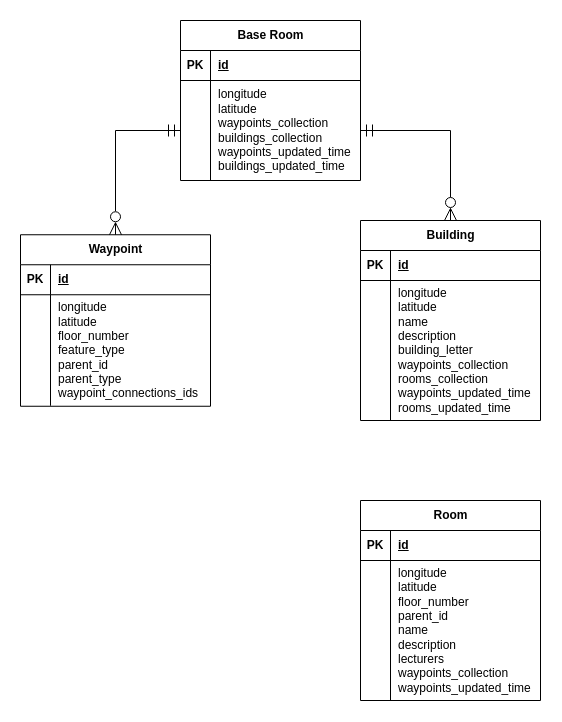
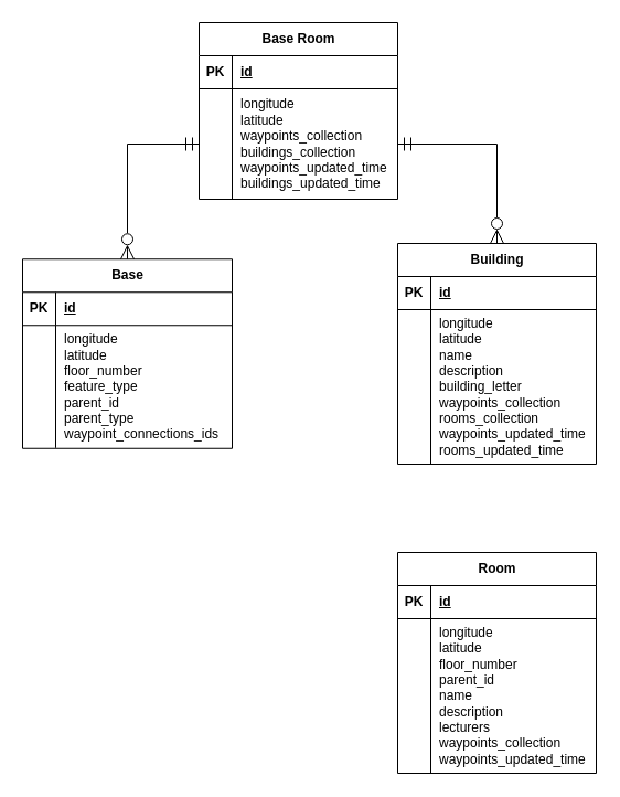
  <mxCell id="0" />
  <mxCell id="1" parent="0" />
  <mxCell id="2" value="Base Room" style="shape=table;startSize=30;container=1;collapsible=1;childLayout=tableLayout;fixedRows=1;rowLines=0;fontStyle=1;align=center;resizeLast=1;html=1;" parent="1" vertex="1"><mxGeometry x="180" y="20" width="180" height="160" as="geometry" /></mxCell>
  <mxCell id="3" value="" style="shape=tableRow;horizontal=0;startSize=0;swimlaneHead=0;swimlaneBody=0;fillColor=none;collapsible=0;dropTarget=0;points=[[0,0.5],[1,0.5]];portConstraint=eastwest;top=0;left=0;right=0;bottom=1;" parent="2" vertex="1"><mxGeometry y="30" width="180" height="30" as="geometry" /></mxCell>
  <mxCell id="4" value="PK" style="shape=partialRectangle;connectable=0;fillColor=none;top=0;left=0;bottom=0;right=0;fontStyle=1;overflow=hidden;whiteSpace=wrap;html=1;" parent="3" vertex="1"><mxGeometry width="30" height="30" as="geometry"><mxRectangle width="30" height="30" as="alternateBounds" /></mxGeometry></mxCell>
  <mxCell id="5" value="id" style="shape=partialRectangle;connectable=0;fillColor=none;top=0;left=0;bottom=0;right=0;align=left;spacingLeft=6;fontStyle=5;overflow=hidden;whiteSpace=wrap;html=1;" parent="3" vertex="1"><mxGeometry x="30" width="150" height="30" as="geometry"><mxRectangle width="150" height="30" as="alternateBounds" /></mxGeometry></mxCell>
  <mxCell id="6" value="" style="shape=tableRow;horizontal=0;startSize=0;swimlaneHead=0;swimlaneBody=0;fillColor=none;collapsible=0;dropTarget=0;points=[[0,0.5],[1,0.5]];portConstraint=eastwest;top=0;left=0;right=0;bottom=0;" parent="2" vertex="1"><mxGeometry y="60" width="180" height="100" as="geometry" /></mxCell>
  <mxCell id="7" value="" style="shape=partialRectangle;connectable=0;fillColor=none;top=0;left=0;bottom=0;right=0;editable=1;overflow=hidden;whiteSpace=wrap;html=1;" parent="6" vertex="1"><mxGeometry width="30" height="100" as="geometry"><mxRectangle width="30" height="100" as="alternateBounds" /></mxGeometry></mxCell>
  <mxCell id="8" value="longitude&lt;div&gt;latitude&lt;br&gt;&lt;/div&gt;&lt;div&gt;waypoints_collection&lt;/div&gt;&lt;div&gt;buildings_collection&lt;/div&gt;&lt;div&gt;waypoints_updated_time&lt;/div&gt;&lt;div&gt;buildings_updated_time&lt;/div&gt;" style="shape=partialRectangle;connectable=0;fillColor=none;top=0;left=0;bottom=0;right=0;align=left;spacingLeft=6;overflow=hidden;whiteSpace=wrap;html=1;" parent="6" vertex="1"><mxGeometry x="30" width="150" height="100" as="geometry"><mxRectangle width="150" height="100" as="alternateBounds" /></mxGeometry></mxCell>
- <mxCell id="9" value="Waypoint" style="shape=table;startSize=30;container=1;collapsible=1;childLayout=tableLayout;fixedRows=1;rowLines=0;fontStyle=1;align=center;resizeLast=1;html=1;" parent="1" vertex="1"><mxGeometry x="20" y="234.25" width="190" height="171.5" as="geometry" /></mxCell>
+ <mxCell id="9" value="Base" style="shape=table;startSize=30;container=1;collapsible=1;childLayout=tableLayout;fixedRows=1;rowLines=0;fontStyle=1;align=center;resizeLast=1;html=1;" parent="1" vertex="1"><mxGeometry x="20" y="234.25" width="190" height="171.5" as="geometry" /></mxCell>
  <mxCell id="10" value="" style="shape=tableRow;horizontal=0;startSize=0;swimlaneHead=0;swimlaneBody=0;fillColor=none;collapsible=0;dropTarget=0;points=[[0,0.5],[1,0.5]];portConstraint=eastwest;top=0;left=0;right=0;bottom=1;" parent="9" vertex="1"><mxGeometry y="30" width="190" height="30" as="geometry" /></mxCell>
  <mxCell id="11" value="PK" style="shape=partialRectangle;connectable=0;fillColor=none;top=0;left=0;bottom=0;right=0;fontStyle=1;overflow=hidden;whiteSpace=wrap;html=1;" parent="10" vertex="1"><mxGeometry width="30" height="30" as="geometry"><mxRectangle width="30" height="30" as="alternateBounds" /></mxGeometry></mxCell>
  <mxCell id="12" value="id" style="shape=partialRectangle;connectable=0;fillColor=none;top=0;left=0;bottom=0;right=0;align=left;spacingLeft=6;fontStyle=5;overflow=hidden;whiteSpace=wrap;html=1;" parent="10" vertex="1"><mxGeometry x="30" width="160" height="30" as="geometry"><mxRectangle width="160" height="30" as="alternateBounds" /></mxGeometry></mxCell>
  <mxCell id="13" value="" style="shape=tableRow;horizontal=0;startSize=0;swimlaneHead=0;swimlaneBody=0;fillColor=none;collapsible=0;dropTarget=0;points=[[0,0.5],[1,0.5]];portConstraint=eastwest;top=0;left=0;right=0;bottom=0;" parent="9" vertex="1"><mxGeometry y="60" width="190" height="111" as="geometry" /></mxCell>
  <mxCell id="14" value="" style="shape=partialRectangle;connectable=0;fillColor=none;top=0;left=0;bottom=0;right=0;editable=1;overflow=hidden;whiteSpace=wrap;html=1;" parent="13" vertex="1"><mxGeometry width="30" height="111" as="geometry"><mxRectangle width="30" height="111" as="alternateBounds" /></mxGeometry></mxCell>
  <mxCell id="15" value="&lt;div&gt;longitude&lt;/div&gt;&lt;div&gt;latitude&lt;br&gt;&lt;/div&gt;&lt;div&gt;floor_number&lt;/div&gt;&lt;div&gt;feature_type&lt;/div&gt;&lt;div&gt;parent_id&lt;/div&gt;&lt;div&gt;parent_type&lt;/div&gt;&lt;div&gt;waypoint_connections_ids&lt;/div&gt;" style="shape=partialRectangle;connectable=0;fillColor=none;top=0;left=0;bottom=0;right=0;align=left;spacingLeft=6;overflow=hidden;whiteSpace=wrap;html=1;" parent="13" vertex="1"><mxGeometry x="30" width="160" height="111" as="geometry"><mxRectangle width="160" height="111" as="alternateBounds" /></mxGeometry></mxCell>
  <mxCell id="16" value="Room" style="shape=table;startSize=30;container=1;collapsible=1;childLayout=tableLayout;fixedRows=1;rowLines=0;fontStyle=1;align=center;resizeLast=1;html=1;" parent="1" vertex="1"><mxGeometry x="360" y="500" width="180" height="200" as="geometry" /></mxCell>
  <mxCell id="17" value="" style="shape=tableRow;horizontal=0;startSize=0;swimlaneHead=0;swimlaneBody=0;fillColor=none;collapsible=0;dropTarget=0;points=[[0,0.5],[1,0.5]];portConstraint=eastwest;top=0;left=0;right=0;bottom=1;" parent="16" vertex="1"><mxGeometry y="30" width="180" height="30" as="geometry" /></mxCell>
  <mxCell id="18" value="PK" style="shape=partialRectangle;connectable=0;fillColor=none;top=0;left=0;bottom=0;right=0;fontStyle=1;overflow=hidden;whiteSpace=wrap;html=1;" parent="17" vertex="1"><mxGeometry width="30" height="30" as="geometry"><mxRectangle width="30" height="30" as="alternateBounds" /></mxGeometry></mxCell>
  <mxCell id="19" value="id" style="shape=partialRectangle;connectable=0;fillColor=none;top=0;left=0;bottom=0;right=0;align=left;spacingLeft=6;fontStyle=5;overflow=hidden;whiteSpace=wrap;html=1;" parent="17" vertex="1"><mxGeometry x="30" width="150" height="30" as="geometry"><mxRectangle width="150" height="30" as="alternateBounds" /></mxGeometry></mxCell>
  <mxCell id="20" value="" style="shape=tableRow;horizontal=0;startSize=0;swimlaneHead=0;swimlaneBody=0;fillColor=none;collapsible=0;dropTarget=0;points=[[0,0.5],[1,0.5]];portConstraint=eastwest;top=0;left=0;right=0;bottom=0;" parent="16" vertex="1"><mxGeometry y="60" width="180" height="140" as="geometry" /></mxCell>
  <mxCell id="21" value="" style="shape=partialRectangle;connectable=0;fillColor=none;top=0;left=0;bottom=0;right=0;editable=1;overflow=hidden;whiteSpace=wrap;html=1;" parent="20" vertex="1"><mxGeometry width="30" height="140" as="geometry"><mxRectangle width="30" height="140" as="alternateBounds" /></mxGeometry></mxCell>
  <mxCell id="22" value="&lt;div&gt;longitude&lt;/div&gt;&lt;div&gt;latitude&lt;br&gt;&lt;/div&gt;&lt;div&gt;&lt;span style=&quot;background-color: initial;&quot;&gt;floor_number&lt;/span&gt;&lt;/div&gt;&lt;div&gt;&lt;span style=&quot;background-color: initial;&quot;&gt;parent_id&lt;/span&gt;&lt;/div&gt;&lt;div&gt;name&lt;/div&gt;&lt;div&gt;description&lt;/div&gt;&lt;div&gt;lecturers&lt;/div&gt;&lt;div&gt;&lt;/div&gt;&lt;div&gt;waypoints_collection&lt;/div&gt;&lt;div&gt;waypoints_updated_time&lt;/div&gt;" style="shape=partialRectangle;connectable=0;fillColor=none;top=0;left=0;bottom=0;right=0;align=left;spacingLeft=6;overflow=hidden;whiteSpace=wrap;html=1;" parent="20" vertex="1"><mxGeometry x="30" width="150" height="140" as="geometry"><mxRectangle width="150" height="140" as="alternateBounds" /></mxGeometry></mxCell>
  <mxCell id="23" value="Building" style="shape=table;startSize=30;container=1;collapsible=1;childLayout=tableLayout;fixedRows=1;rowLines=0;fontStyle=1;align=center;resizeLast=1;html=1;" parent="1" vertex="1"><mxGeometry x="360" y="220" width="180" height="200" as="geometry" /></mxCell>
  <mxCell id="24" value="" style="shape=tableRow;horizontal=0;startSize=0;swimlaneHead=0;swimlaneBody=0;fillColor=none;collapsible=0;dropTarget=0;points=[[0,0.5],[1,0.5]];portConstraint=eastwest;top=0;left=0;right=0;bottom=1;" parent="23" vertex="1"><mxGeometry y="30" width="180" height="30" as="geometry" /></mxCell>
  <mxCell id="25" value="PK" style="shape=partialRectangle;connectable=0;fillColor=none;top=0;left=0;bottom=0;right=0;fontStyle=1;overflow=hidden;whiteSpace=wrap;html=1;" parent="24" vertex="1"><mxGeometry width="30" height="30" as="geometry"><mxRectangle width="30" height="30" as="alternateBounds" /></mxGeometry></mxCell>
  <mxCell id="26" value="id" style="shape=partialRectangle;connectable=0;fillColor=none;top=0;left=0;bottom=0;right=0;align=left;spacingLeft=6;fontStyle=5;overflow=hidden;whiteSpace=wrap;html=1;" parent="24" vertex="1"><mxGeometry x="30" width="150" height="30" as="geometry"><mxRectangle width="150" height="30" as="alternateBounds" /></mxGeometry></mxCell>
  <mxCell id="27" value="" style="shape=tableRow;horizontal=0;startSize=0;swimlaneHead=0;swimlaneBody=0;fillColor=none;collapsible=0;dropTarget=0;points=[[0,0.5],[1,0.5]];portConstraint=eastwest;top=0;left=0;right=0;bottom=0;" parent="23" vertex="1"><mxGeometry y="60" width="180" height="140" as="geometry" /></mxCell>
  <mxCell id="28" value="" style="shape=partialRectangle;connectable=0;fillColor=none;top=0;left=0;bottom=0;right=0;editable=1;overflow=hidden;whiteSpace=wrap;html=1;" parent="27" vertex="1"><mxGeometry width="30" height="140" as="geometry"><mxRectangle width="30" height="140" as="alternateBounds" /></mxGeometry></mxCell>
  <mxCell id="29" value="&lt;div&gt;&lt;div&gt;longitude&lt;/div&gt;&lt;div&gt;latitude&lt;/div&gt;&lt;/div&gt;&lt;div&gt;name&lt;/div&gt;&lt;div&gt;description&lt;/div&gt;&lt;div&gt;building_letter&lt;/div&gt;&lt;div&gt;waypoints_collection&lt;/div&gt;&lt;div&gt;rooms_collection&lt;/div&gt;&lt;div&gt;waypoints_updated_time&lt;/div&gt;&lt;div&gt;rooms_updated_time&lt;/div&gt;" style="shape=partialRectangle;connectable=0;fillColor=none;top=0;left=0;bottom=0;right=0;align=left;spacingLeft=6;overflow=hidden;whiteSpace=wrap;html=1;" parent="27" vertex="1"><mxGeometry x="30" width="150" height="140" as="geometry"><mxRectangle width="150" height="140" as="alternateBounds" /></mxGeometry></mxCell>
  <mxCell id="30" value="" style="fontSize=12;html=1;endArrow=ERzeroToMany;rounded=0;edgeStyle=orthogonalEdgeStyle;strokeWidth=1;targetPerimeterSpacing=0;endSize=10;startArrow=ERmandOne;startFill=0;startSize=10;endFill=0;" parent="1" source="6" target="23" edge="1"><mxGeometry width="100" height="100" relative="1" as="geometry"><mxPoint x="420" y="180" as="sourcePoint" /><mxPoint x="360" y="320" as="targetPoint" /></mxGeometry></mxCell>
  <mxCell id="31" value="" style="fontSize=12;html=1;endArrow=ERzeroToMany;rounded=0;edgeStyle=orthogonalEdgeStyle;strokeWidth=1;targetPerimeterSpacing=0;endSize=10;endFill=0;startArrow=ERmandOne;startFill=0;startSize=10;" parent="1" source="6" target="9" edge="1"><mxGeometry width="100" height="100" relative="1" as="geometry"><mxPoint x="20" y="310" as="sourcePoint" /><mxPoint x="150" y="440" as="targetPoint" /></mxGeometry></mxCell>
